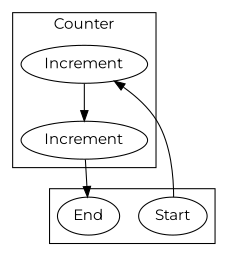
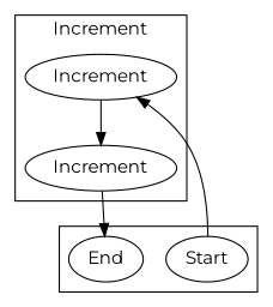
  digraph {
    fontname=Montserrat
    node [fontname=Montserrat]
    edge [fontname=Montserrat]
    n1 [label=Start]
    n2 [label=End]
    n3 [label=Increment]
    n4 [label=Increment]
    subgraph cluster_1 {
      n1
      n2
    }
    subgraph cluster_2 {
-     label=Counter
+     label=Increment
      n3
      n4
    }
    n1 -> n3
    n3 -> n4
    n4 -> n2
  }
